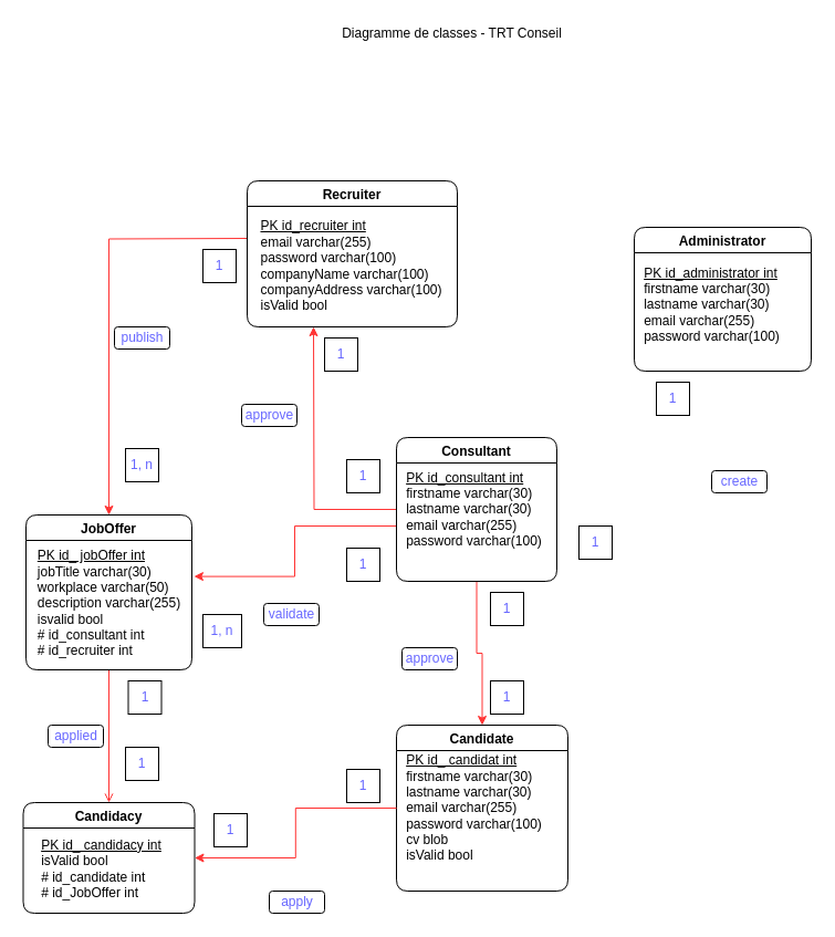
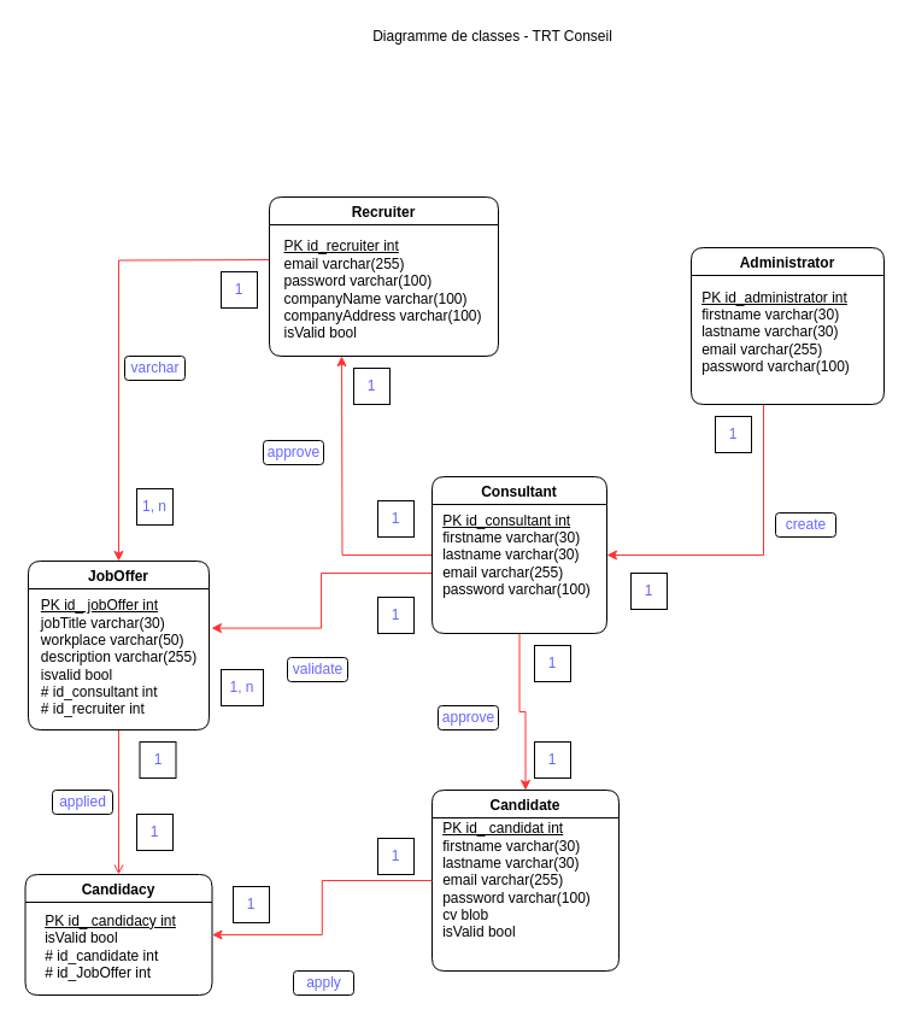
  <mxCell id="0" />
  <mxCell id="1" parent="0" />
  <mxCell id="2" value="" style="rounded=1;whiteSpace=wrap;html=1;fontColor=#6666FF;" parent="1" vertex="1"><mxGeometry x="643" y="425" width="50" height="20" as="geometry" /></mxCell>
  <mxCell id="3" value="" style="rounded=1;whiteSpace=wrap;html=1;" parent="1" vertex="1"><mxGeometry x="238" y="545" width="50" height="20" as="geometry" /></mxCell>
  <mxCell id="4" value="" style="rounded=1;whiteSpace=wrap;html=1;fontColor=#6666ff;" parent="1" vertex="1"><mxGeometry x="103" y="295" width="50" height="20" as="geometry" /></mxCell>
  <mxCell id="5" value="" style="rounded=1;whiteSpace=wrap;html=1;" parent="1" vertex="1"><mxGeometry x="218" y="365" width="50" height="20" as="geometry" /></mxCell>
  <mxCell id="6" value="" style="rounded=1;whiteSpace=wrap;html=1;" parent="1" vertex="1"><mxGeometry x="363" y="585" width="50" height="20" as="geometry" /></mxCell>
  <mxCell id="7" style="edgeStyle=orthogonalEdgeStyle;rounded=0;orthogonalLoop=1;jettySize=auto;html=1;strokeColor=#FF3333;endArrow=open;" edge="1" parent="1" source="8" target="41"><mxGeometry relative="1" as="geometry" /></mxCell>
  <mxCell id="8" value="JobOffer" style="swimlane;fontStyle=1;rounded=1;" parent="1" vertex="1"><mxGeometry x="23" y="465" width="150" height="140" as="geometry" /></mxCell>
  <mxCell id="9" value="&lt;div style=&quot;text-align: left&quot;&gt;&lt;span&gt;&lt;u&gt;PK id_ jobOffer int&lt;/u&gt;&lt;/span&gt;&lt;/div&gt;&lt;div style=&quot;text-align: left&quot;&gt;jobTitle varchar(30)&lt;/div&gt;&lt;div style=&quot;text-align: left&quot;&gt;workplace varchar(50)&lt;/div&gt;&lt;div style=&quot;text-align: left&quot;&gt;&lt;span&gt;description varchar(255)&lt;/span&gt;&lt;/div&gt;&lt;div style=&quot;text-align: left&quot;&gt;&lt;span&gt;isvalid bool&lt;/span&gt;&lt;br&gt;&lt;/div&gt;&lt;div style=&quot;text-align: left&quot;&gt;&lt;span&gt;# id_consultant int&lt;/span&gt;&lt;/div&gt;&lt;div style=&quot;text-align: left&quot;&gt;&lt;span&gt;# id_recruiter int&lt;/span&gt;&lt;/div&gt;" style="text;html=1;align=center;verticalAlign=middle;resizable=0;points=[];autosize=1;strokeColor=none;fillColor=none;" parent="8" vertex="1"><mxGeometry y="30" width="150" height="100" as="geometry" /></mxCell>
  <mxCell id="10" style="edgeStyle=orthogonalEdgeStyle;rounded=0;orthogonalLoop=1;jettySize=auto;html=1;exitX=0;exitY=0.5;exitDx=0;exitDy=0;strokeColor=#FF3333;" parent="1" source="19" edge="1"><mxGeometry relative="1" as="geometry"><mxPoint x="283" y="295" as="targetPoint" /><mxPoint x="343" y="461" as="sourcePoint" /></mxGeometry></mxCell>
  <mxCell id="11" value="approve" style="text;html=1;align=center;verticalAlign=middle;resizable=0;points=[];autosize=1;strokeColor=none;fillColor=none;fontColor=#6666FF;" parent="1" vertex="1"><mxGeometry x="358" y="585" width="60" height="20" as="geometry" /></mxCell>
  <mxCell id="12" value="approve" style="text;html=1;align=center;verticalAlign=middle;resizable=0;points=[];autosize=1;strokeColor=none;fillColor=none;fontColor=#6666ff;" parent="1" vertex="1"><mxGeometry x="213" y="365" width="60" height="20" as="geometry" /></mxCell>
  <mxCell id="13" value="create" style="text;html=1;align=center;verticalAlign=middle;resizable=0;points=[];autosize=1;rounded=1;fontColor=#6666FF;" parent="1" vertex="1"><mxGeometry x="643" y="425" width="50" height="20" as="geometry" /></mxCell>
  <mxCell id="14" style="edgeStyle=orthogonalEdgeStyle;rounded=0;orthogonalLoop=1;jettySize=auto;html=1;entryX=0.5;entryY=0;entryDx=0;entryDy=0;strokeColor=#FF3333;" parent="1" target="8" edge="1"><mxGeometry relative="1" as="geometry"><mxPoint x="223" y="215" as="sourcePoint" /></mxGeometry></mxCell>
- <mxCell id="15" value="publish" style="text;html=1;align=center;verticalAlign=middle;resizable=0;points=[];autosize=1;strokeColor=none;fillColor=none;fontColor=#6666ff;" parent="1" vertex="1"><mxGeometry x="103" y="295" width="50" height="20" as="geometry" /></mxCell>
+ <mxCell id="15" value="varchar" style="text;html=1;align=center;verticalAlign=middle;resizable=0;points=[];autosize=1;strokeColor=none;fillColor=none;fontColor=#6666ff;" parent="1" vertex="1"><mxGeometry x="103" y="295" width="50" height="20" as="geometry" /></mxCell>
  <mxCell id="16" value="validate" style="text;html=1;align=center;verticalAlign=middle;resizable=0;points=[];autosize=1;strokeColor=none;fillColor=none;fontColor=#6666ff;" parent="1" vertex="1"><mxGeometry x="233" y="545" width="60" height="20" as="geometry" /></mxCell>
  <mxCell id="17" style="edgeStyle=orthogonalEdgeStyle;rounded=0;orthogonalLoop=1;jettySize=auto;html=1;fontColor=#6666ff;strokeColor=#FF3333;entryX=0.5;entryY=0;entryDx=0;entryDy=0;" parent="1" source="19" target="21" edge="1"><mxGeometry relative="1" as="geometry"><mxPoint x="423" y="645" as="targetPoint" /></mxGeometry></mxCell>
  <mxCell id="18" style="edgeStyle=orthogonalEdgeStyle;rounded=0;orthogonalLoop=1;jettySize=auto;html=1;entryX=1.013;entryY=0.256;entryDx=0;entryDy=0;entryPerimeter=0;strokeColor=#ff3333;" parent="1" source="19" target="9" edge="1"><mxGeometry relative="1" as="geometry"><Array as="points"><mxPoint x="266" y="475" /><mxPoint x="266" y="521" /></Array></mxGeometry></mxCell>
  <mxCell id="19" value="Consultant" style="swimlane;rounded=1;" parent="1" vertex="1"><mxGeometry x="358" y="395" width="145" height="130" as="geometry"><mxRectangle x="365" y="380" width="90" height="23" as="alternateBounds" /></mxGeometry></mxCell>
  <mxCell id="20" value="&lt;div style=&quot;text-align: left&quot;&gt;&lt;span&gt;&lt;u&gt;PK id_consultant int&lt;/u&gt;&lt;/span&gt;&lt;/div&gt;&lt;div style=&quot;text-align: left&quot;&gt;&lt;span&gt;firstname varchar(30)&lt;/span&gt;&lt;/div&gt;&lt;div style=&quot;text-align: left&quot;&gt;&lt;span&gt;lastname varchar(30)&lt;/span&gt;&lt;/div&gt;&lt;div style=&quot;text-align: left&quot;&gt;&lt;span&gt;email varchar(255)&lt;/span&gt;&lt;/div&gt;&lt;div style=&quot;text-align: left&quot;&gt;&lt;span&gt;password varchar(100)&lt;/span&gt;&lt;/div&gt;" style="text;html=1;align=center;verticalAlign=middle;resizable=0;points=[];autosize=1;strokeColor=none;fillColor=none;" parent="19" vertex="1"><mxGeometry y="25" width="140" height="80" as="geometry" /></mxCell>
  <mxCell id="21" value="Candidate" style="swimlane;rounded=1;" parent="1" vertex="1"><mxGeometry x="358" y="655" width="155" height="150" as="geometry"><mxRectangle x="495" y="148" width="100" height="23" as="alternateBounds" /></mxGeometry></mxCell>
  <mxCell id="22" value="&lt;div style=&quot;text-align: left&quot;&gt;&lt;span&gt;&lt;u&gt;PK id_ candidat int&lt;/u&gt;&lt;/span&gt;&lt;/div&gt;&lt;div style=&quot;text-align: left&quot;&gt;&lt;span&gt;firstname varchar(30)&lt;/span&gt;&lt;/div&gt;&lt;div style=&quot;text-align: left&quot;&gt;&lt;span&gt;lastname varchar(30)&lt;/span&gt;&lt;/div&gt;&lt;div style=&quot;text-align: left&quot;&gt;&lt;span&gt;email varchar(255)&lt;/span&gt;&lt;/div&gt;&lt;div style=&quot;text-align: left&quot;&gt;&lt;span&gt;password varchar(100)&lt;/span&gt;&lt;/div&gt;&lt;div style=&quot;text-align: left&quot;&gt;&lt;span&gt;cv blob&lt;/span&gt;&lt;/div&gt;&lt;div style=&quot;text-align: left&quot;&gt;&lt;span&gt;isValid bool&lt;/span&gt;&lt;/div&gt;" style="text;html=1;align=center;verticalAlign=middle;resizable=0;points=[];autosize=1;strokeColor=none;fillColor=none;" parent="21" vertex="1"><mxGeometry y="25" width="140" height="100" as="geometry" /></mxCell>
  <mxCell id="23" value="Recruiter" style="swimlane;rounded=1;" parent="1" vertex="1"><mxGeometry x="223" y="163" width="190" height="132" as="geometry" /></mxCell>
  <mxCell id="24" value="&lt;div style=&quot;text-align: left&quot;&gt;&lt;span&gt;&lt;u&gt;PK id_recruiter int&lt;/u&gt;&lt;/span&gt;&lt;/div&gt;&lt;div style=&quot;text-align: left&quot;&gt;&lt;span&gt;email varchar(255)&lt;/span&gt;&lt;/div&gt;&lt;div style=&quot;text-align: left&quot;&gt;&lt;span&gt;password varchar(100)&lt;/span&gt;&lt;/div&gt;&lt;div style=&quot;text-align: left&quot;&gt;&lt;span&gt;companyName varchar(100)&lt;/span&gt;&lt;/div&gt;&lt;div style=&quot;text-align: left&quot;&gt;companyAddress varchar(100)&lt;/div&gt;&lt;div style=&quot;text-align: left&quot;&gt;isValid bool&lt;/div&gt;" style="text;html=1;align=center;verticalAlign=middle;resizable=0;points=[];autosize=1;strokeColor=none;fillColor=none;" parent="23" vertex="1"><mxGeometry x="4" y="32" width="180" height="90" as="geometry" /></mxCell>
+ <mxCell id="25" style="edgeStyle=orthogonalEdgeStyle;rounded=0;orthogonalLoop=1;jettySize=auto;html=1;entryX=1;entryY=0.5;entryDx=0;entryDy=0;fontColor=#6666ff;strokeColor=#FF3333;" parent="1" source="26" target="19" edge="1"><mxGeometry relative="1" as="geometry"><Array as="points"><mxPoint x="633" y="460" /></Array></mxGeometry></mxCell>
  <mxCell id="26" value="Administrator" style="swimlane;fontStyle=1;rounded=1;" parent="1" vertex="1"><mxGeometry x="573" y="205" width="160" height="130" as="geometry" /></mxCell>
  <mxCell id="27" value="&lt;div style=&quot;text-align: left&quot;&gt;&lt;span&gt;&lt;u&gt;PK id_administrator int&lt;/u&gt;&lt;/span&gt;&lt;/div&gt;&lt;div style=&quot;text-align: left&quot;&gt;firstname varchar(30)&lt;/div&gt;&lt;div style=&quot;text-align: left&quot;&gt;lastname varchar(30)&lt;/div&gt;&lt;div style=&quot;text-align: left&quot;&gt;&lt;span&gt;email varchar(255)&lt;/span&gt;&lt;/div&gt;&lt;div style=&quot;text-align: left&quot;&gt;&lt;span&gt;password varchar(100)&lt;/span&gt;&lt;/div&gt;" style="text;html=1;align=center;verticalAlign=middle;resizable=0;points=[];autosize=1;strokeColor=none;fillColor=none;" parent="26" vertex="1"><mxGeometry y="30" width="140" height="80" as="geometry" /></mxCell>
  <mxCell id="28" value="1" style="rounded=0;whiteSpace=wrap;html=1;fontColor=#6666ff;" parent="1" vertex="1"><mxGeometry x="313" y="495" width="30" height="30" as="geometry" /></mxCell>
  <mxCell id="29" value="1" style="rounded=0;whiteSpace=wrap;html=1;fontColor=#6666ff;" parent="1" vertex="1"><mxGeometry x="523" y="475" width="30" height="30" as="geometry" /></mxCell>
  <mxCell id="30" value="1" style="rounded=0;whiteSpace=wrap;html=1;fontColor=#6666ff;" parent="1" vertex="1"><mxGeometry x="443" y="535" width="30" height="30" as="geometry" /></mxCell>
  <mxCell id="31" value="1" style="rounded=0;whiteSpace=wrap;html=1;fontColor=#6666ff;" parent="1" vertex="1"><mxGeometry x="183" y="225" width="30" height="30" as="geometry" /></mxCell>
  <mxCell id="32" value="1" style="rounded=0;whiteSpace=wrap;html=1;fontColor=#6666ff;" parent="1" vertex="1"><mxGeometry x="313" y="415" width="30" height="30" as="geometry" /></mxCell>
  <mxCell id="33" value="1, n" style="rounded=0;whiteSpace=wrap;html=1;fontColor=#6666ff;" parent="1" vertex="1"><mxGeometry x="113" y="405" width="30" height="30" as="geometry" /></mxCell>
  <mxCell id="34" value="1, n" style="rounded=0;whiteSpace=wrap;html=1;fontColor=#6666ff;" parent="1" vertex="1"><mxGeometry x="183" y="555" width="35" height="30" as="geometry" /></mxCell>
  <mxCell id="35" value="1" style="rounded=0;whiteSpace=wrap;html=1;fontColor=#6666ff;" parent="1" vertex="1"><mxGeometry x="593" y="345" width="30" height="30" as="geometry" /></mxCell>
  <mxCell id="36" value="1" style="rounded=0;whiteSpace=wrap;html=1;fontColor=#6666ff;" parent="1" vertex="1"><mxGeometry x="443" y="615" width="30" height="30" as="geometry" /></mxCell>
  <mxCell id="37" value="1" style="rounded=0;whiteSpace=wrap;html=1;fontColor=#6666ff;" parent="1" vertex="1"><mxGeometry x="293" y="305" width="30" height="30" as="geometry" /></mxCell>
  <mxCell id="38" value="Diagramme de classes - TRT Conseil" style="text;html=1;align=center;verticalAlign=middle;resizable=0;points=[];autosize=1;strokeColor=none;fillColor=none;" parent="1" vertex="1"><mxGeometry x="303" y="20" width="210" height="20" as="geometry" /></mxCell>
  <mxCell id="39" value="" style="rounded=1;whiteSpace=wrap;html=1;fontColor=#6666FF;" parent="1" vertex="1"><mxGeometry x="243" y="805" width="50" height="20" as="geometry" /></mxCell>
  <mxCell id="40" value="apply" style="text;html=1;align=center;verticalAlign=middle;resizable=0;points=[];autosize=1;rounded=1;fontColor=#6666FF;" parent="1" vertex="1"><mxGeometry x="248" y="805" width="40" height="20" as="geometry" /></mxCell>
  <mxCell id="41" value="Candidacy" style="swimlane;rounded=1;" vertex="1" parent="1"><mxGeometry x="20.5" y="725" width="155" height="100" as="geometry"><mxRectangle x="495" y="148" width="100" height="23" as="alternateBounds" /></mxGeometry></mxCell>
  <mxCell id="42" value="&lt;div style=&quot;text-align: left&quot;&gt;&lt;span&gt;&lt;u&gt;PK id_ candidacy int&lt;/u&gt;&lt;/span&gt;&lt;/div&gt;&lt;div style=&quot;text-align: left&quot;&gt;&lt;span&gt;isValid bool&lt;/span&gt;&lt;/div&gt;&lt;div style=&quot;text-align: left&quot;&gt;&lt;div&gt;# id_candidate int&lt;/div&gt;&lt;div&gt;# id_JobOffer int&lt;/div&gt;&lt;/div&gt;" style="text;html=1;align=center;verticalAlign=middle;resizable=0;points=[];autosize=1;strokeColor=none;fillColor=none;" vertex="1" parent="41"><mxGeometry x="10" y="30" width="120" height="60" as="geometry" /></mxCell>
  <mxCell id="43" style="edgeStyle=orthogonalEdgeStyle;rounded=0;orthogonalLoop=1;jettySize=auto;html=1;entryX=1;entryY=0.5;entryDx=0;entryDy=0;strokeColor=#FF3333;" edge="1" parent="1" source="22" target="41"><mxGeometry relative="1" as="geometry" /></mxCell>
  <mxCell id="44" value="" style="rounded=1;whiteSpace=wrap;html=1;fontColor=#6666FF;" vertex="1" parent="1"><mxGeometry x="43" y="655" width="50" height="20" as="geometry" /></mxCell>
  <mxCell id="45" value="applied" style="text;html=1;align=center;verticalAlign=middle;resizable=0;points=[];autosize=1;rounded=1;fontColor=#6666FF;" vertex="1" parent="1"><mxGeometry x="43" y="655" width="50" height="20" as="geometry" /></mxCell>
  <mxCell id="46" value="1" style="rounded=0;whiteSpace=wrap;html=1;fontColor=#6666ff;" vertex="1" parent="1"><mxGeometry x="313" y="695" width="30" height="30" as="geometry" /></mxCell>
  <mxCell id="47" value="1" style="rounded=0;whiteSpace=wrap;html=1;fontColor=#6666ff;" vertex="1" parent="1"><mxGeometry x="115.5" y="615" width="30" height="30" as="geometry" /></mxCell>
  <mxCell id="48" value="1" style="rounded=0;whiteSpace=wrap;html=1;fontColor=#6666ff;" vertex="1" parent="1"><mxGeometry x="193" y="735" width="30" height="30" as="geometry" /></mxCell>
  <mxCell id="49" value="1" style="rounded=0;whiteSpace=wrap;html=1;fontColor=#6666ff;" vertex="1" parent="1"><mxGeometry x="113" y="675" width="30" height="30" as="geometry" /></mxCell>
